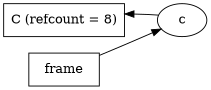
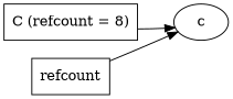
  digraph {
    rankdir=LR
    node [shape=rect]
    n1 [label="C (refcount = 8)"]
    c [shape=oval]
-   frame
-   c -> n1
+   frame [label=refcount]
+   n1 -> c
    frame -> c
  }
